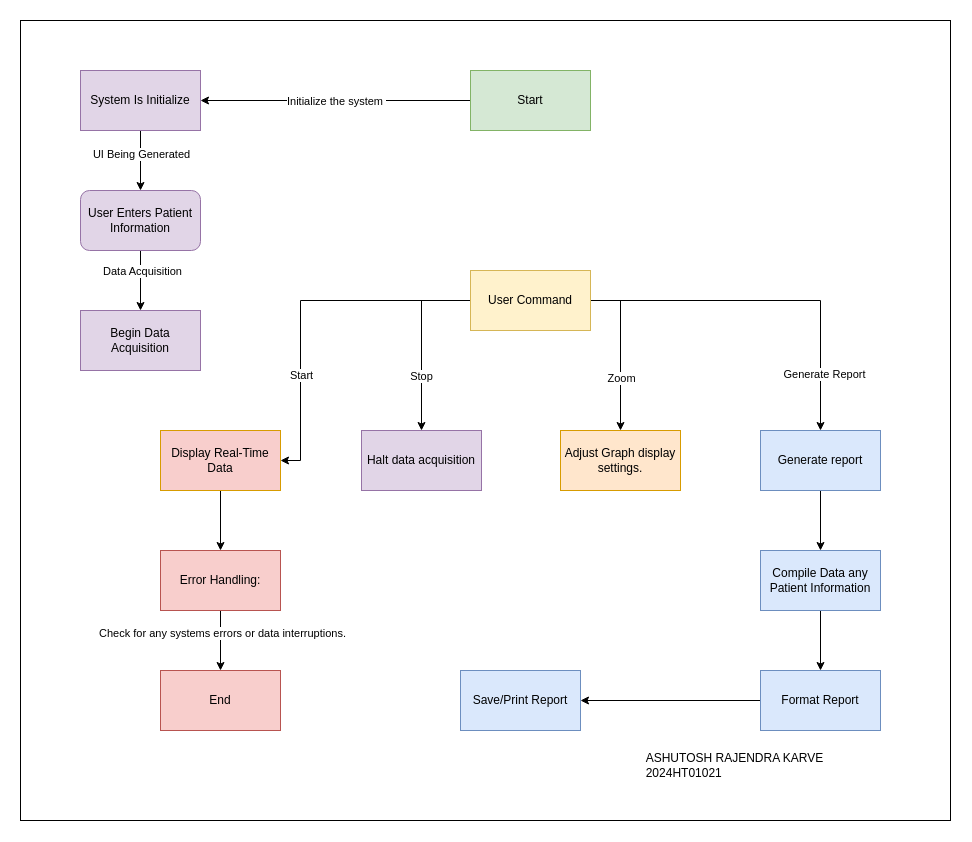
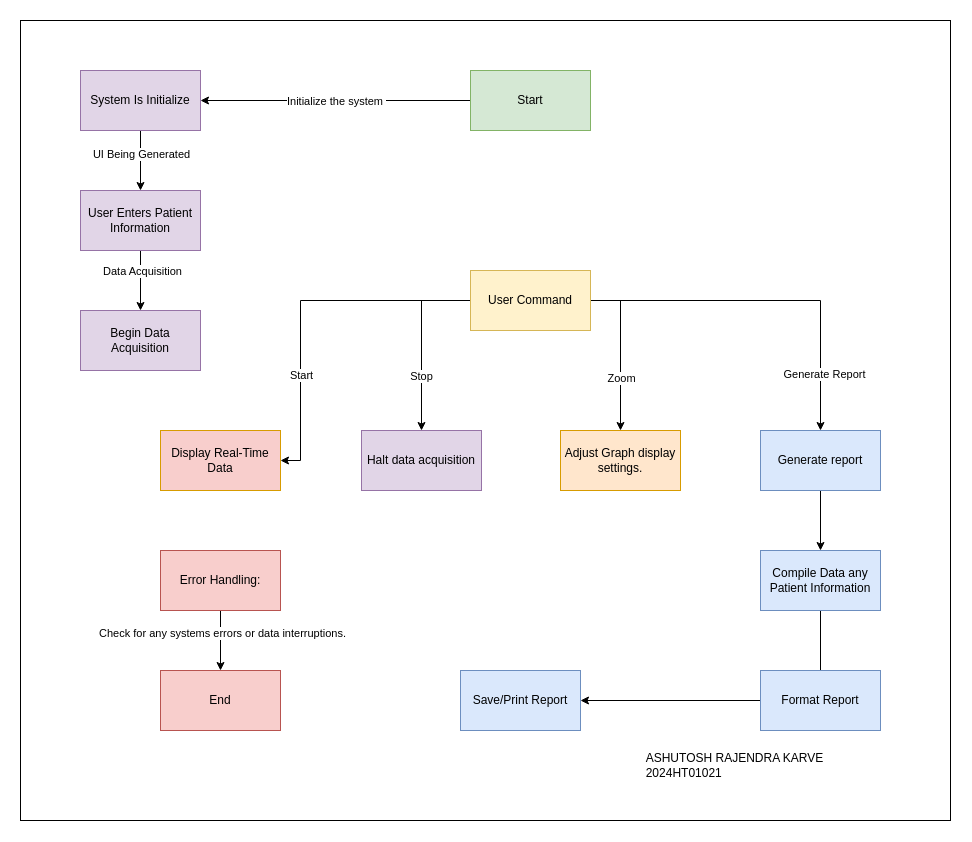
  <mxCell id="0" />
  <mxCell id="1" parent="0" />
  <mxCell id="2" value="" style="rounded=0;whiteSpace=wrap;html=1;" vertex="1" parent="1"><mxGeometry x="20" y="20" width="930" height="800" as="geometry" /></mxCell>
  <mxCell id="3" style="edgeStyle=orthogonalEdgeStyle;rounded=0;orthogonalLoop=1;jettySize=auto;html=1;entryX=0.5;entryY=0;entryDx=0;entryDy=0;" edge="1" parent="1" source="5" target="11"><mxGeometry relative="1" as="geometry" /></mxCell>
  <mxCell id="4" value="UI Being Generated" style="edgeLabel;html=1;align=center;verticalAlign=middle;resizable=0;points=[];" vertex="1" connectable="0" parent="3"><mxGeometry x="-0.22" y="-1" relative="1" as="geometry"><mxPoint x="1" as="offset" /></mxGeometry></mxCell>
  <mxCell id="5" value="System Is Initialize" style="rounded=0;whiteSpace=wrap;html=1;fillColor=#e1d5e7;strokeColor=#9673a6;" vertex="1" parent="1"><mxGeometry x="80" y="70" width="120" height="60" as="geometry" /></mxCell>
  <mxCell id="6" style="edgeStyle=orthogonalEdgeStyle;rounded=0;orthogonalLoop=1;jettySize=auto;html=1;" edge="1" parent="1" source="8" target="5"><mxGeometry relative="1" as="geometry" /></mxCell>
  <mxCell id="7" value="Initialize the system&amp;nbsp;" style="edgeLabel;html=1;align=center;verticalAlign=middle;resizable=0;points=[];" vertex="1" connectable="0" parent="6"><mxGeometry x="0.143" relative="1" as="geometry"><mxPoint x="19" as="offset" /></mxGeometry></mxCell>
  <mxCell id="8" value="Start" style="rounded=0;whiteSpace=wrap;html=1;fillColor=#d5e8d4;strokeColor=#82b366;" vertex="1" parent="1"><mxGeometry x="470" y="70" width="120" height="60" as="geometry" /></mxCell>
  <mxCell id="9" value="" style="edgeStyle=orthogonalEdgeStyle;rounded=0;orthogonalLoop=1;jettySize=auto;html=1;" edge="1" parent="1" source="11" target="12"><mxGeometry relative="1" as="geometry" /></mxCell>
  <mxCell id="10" value="Data Acquisition" style="edgeLabel;html=1;align=center;verticalAlign=middle;resizable=0;points=[];" vertex="1" connectable="0" parent="9"><mxGeometry x="-0.337" y="1" relative="1" as="geometry"><mxPoint as="offset" /></mxGeometry></mxCell>
- <mxCell id="11" value="User Enters Patient Information" style="whiteSpace=wrap;html=1;fillColor=#e1d5e7;strokeColor=#9673a6;rounded=1;" vertex="1" parent="1"><mxGeometry x="80" y="190" width="120" height="60" as="geometry" /></mxCell>
+ <mxCell id="11" value="User Enters Patient Information" style="rounded=0;whiteSpace=wrap;html=1;fillColor=#e1d5e7;strokeColor=#9673a6;" vertex="1" parent="1"><mxGeometry x="80" y="190" width="120" height="60" as="geometry" /></mxCell>
  <mxCell id="12" value="Begin Data Acquisition" style="whiteSpace=wrap;html=1;rounded=0;fillColor=#e1d5e7;strokeColor=#9673a6;" vertex="1" parent="1"><mxGeometry x="80" y="310" width="120" height="60" as="geometry" /></mxCell>
- <mxCell id="13" value="" style="edgeStyle=orthogonalEdgeStyle;rounded=0;orthogonalLoop=1;jettySize=auto;html=1;" edge="1" parent="1" source="14" target="30"><mxGeometry relative="1" as="geometry" /></mxCell>
  <mxCell id="14" value="Display Real-Time Data" style="whiteSpace=wrap;html=1;rounded=0;fillColor=#f8cecc;strokeColor=#d79b00;" vertex="1" parent="1"><mxGeometry x="160" y="430" width="120" height="60" as="geometry" /></mxCell>
  <mxCell id="15" style="edgeStyle=orthogonalEdgeStyle;rounded=0;orthogonalLoop=1;jettySize=auto;html=1;entryX=1;entryY=0.5;entryDx=0;entryDy=0;" edge="1" parent="1" source="23" target="14"><mxGeometry relative="1" as="geometry"><Array as="points"><mxPoint x="300" y="300" /><mxPoint x="300" y="460" /></Array></mxGeometry></mxCell>
  <mxCell id="16" value="Start" style="edgeLabel;html=1;align=center;verticalAlign=middle;resizable=0;points=[];" vertex="1" connectable="0" parent="15"><mxGeometry x="0.394" relative="1" as="geometry"><mxPoint as="offset" /></mxGeometry></mxCell>
  <mxCell id="17" style="edgeStyle=orthogonalEdgeStyle;rounded=0;orthogonalLoop=1;jettySize=auto;html=1;entryX=0.5;entryY=0;entryDx=0;entryDy=0;" edge="1" parent="1" source="23" target="24"><mxGeometry relative="1" as="geometry"><Array as="points"><mxPoint x="421" y="300" /></Array></mxGeometry></mxCell>
  <mxCell id="18" value="Stop" style="edgeLabel;html=1;align=center;verticalAlign=middle;resizable=0;points=[];" vertex="1" connectable="0" parent="17"><mxGeometry x="0.388" y="-1" relative="1" as="geometry"><mxPoint as="offset" /></mxGeometry></mxCell>
  <mxCell id="19" style="edgeStyle=orthogonalEdgeStyle;rounded=0;orthogonalLoop=1;jettySize=auto;html=1;entryX=0.5;entryY=0;entryDx=0;entryDy=0;" edge="1" parent="1" source="23" target="27"><mxGeometry relative="1" as="geometry" /></mxCell>
  <mxCell id="20" value="Generate Report" style="edgeLabel;html=1;align=center;verticalAlign=middle;resizable=0;points=[];" vertex="1" connectable="0" parent="19"><mxGeometry x="0.681" y="3" relative="1" as="geometry"><mxPoint as="offset" /></mxGeometry></mxCell>
  <mxCell id="21" style="edgeStyle=orthogonalEdgeStyle;rounded=0;orthogonalLoop=1;jettySize=auto;html=1;entryX=0.5;entryY=0;entryDx=0;entryDy=0;" edge="1" parent="1" source="23" target="25"><mxGeometry relative="1" as="geometry"><Array as="points"><mxPoint x="620" y="300" /></Array></mxGeometry></mxCell>
  <mxCell id="22" value="Zoom" style="edgeLabel;html=1;align=center;verticalAlign=middle;resizable=0;points=[];" vertex="1" connectable="0" parent="21"><mxGeometry x="0.332" relative="1" as="geometry"><mxPoint as="offset" /></mxGeometry></mxCell>
  <mxCell id="23" value="User Command" style="rounded=0;whiteSpace=wrap;html=1;fillColor=#fff2cc;strokeColor=#d6b656;" vertex="1" parent="1"><mxGeometry x="470" y="270" width="120" height="60" as="geometry" /></mxCell>
  <mxCell id="24" value="Halt data acquisition" style="rounded=0;whiteSpace=wrap;html=1;fillColor=#e1d5e7;strokeColor=#9673a6;" vertex="1" parent="1"><mxGeometry x="361" y="430" width="120" height="60" as="geometry" /></mxCell>
  <mxCell id="25" value="Adjust Graph display settings." style="rounded=0;whiteSpace=wrap;html=1;fillColor=#ffe6cc;strokeColor=#d79b00;" vertex="1" parent="1"><mxGeometry x="560" y="430" width="120" height="60" as="geometry" /></mxCell>
  <mxCell id="26" value="" style="edgeStyle=orthogonalEdgeStyle;rounded=0;orthogonalLoop=1;jettySize=auto;html=1;" edge="1" parent="1" source="27" target="33"><mxGeometry relative="1" as="geometry" /></mxCell>
  <mxCell id="27" value="Generate report" style="rounded=0;whiteSpace=wrap;html=1;fillColor=#dae8fc;strokeColor=#6c8ebf;" vertex="1" parent="1"><mxGeometry x="760" y="430" width="120" height="60" as="geometry" /></mxCell>
  <mxCell id="28" value="" style="edgeStyle=orthogonalEdgeStyle;rounded=0;orthogonalLoop=1;jettySize=auto;html=1;" edge="1" parent="1" source="30" target="31"><mxGeometry relative="1" as="geometry" /></mxCell>
  <mxCell id="29" value="Check for any systems errors or data interruptions." style="edgeLabel;html=1;align=center;verticalAlign=middle;resizable=0;points=[];" vertex="1" connectable="0" parent="28"><mxGeometry x="-0.22" y="1" relative="1" as="geometry"><mxPoint y="-1" as="offset" /></mxGeometry></mxCell>
  <mxCell id="30" value="Error Handling:" style="whiteSpace=wrap;html=1;rounded=0;fillColor=#f8cecc;strokeColor=#b85450;" vertex="1" parent="1"><mxGeometry x="160" y="550" width="120" height="60" as="geometry" /></mxCell>
  <mxCell id="31" value="End" style="whiteSpace=wrap;html=1;rounded=0;fillColor=#f8cecc;strokeColor=#b85450;" vertex="1" parent="1"><mxGeometry x="160" y="670" width="120" height="60" as="geometry" /></mxCell>
- <mxCell id="32" value="" style="edgeStyle=orthogonalEdgeStyle;rounded=0;orthogonalLoop=1;jettySize=auto;html=1;" edge="1" parent="1" source="33" target="35"><mxGeometry relative="1" as="geometry" /></mxCell>
+ <mxCell id="32" value="" style="edgeStyle=orthogonalEdgeStyle;rounded=0;orthogonalLoop=1;jettySize=auto;html=1;endArrow=none;" edge="1" parent="1" source="33" target="35"><mxGeometry relative="1" as="geometry" /></mxCell>
  <mxCell id="33" value="Compile Data any Patient Information" style="whiteSpace=wrap;html=1;rounded=0;fillColor=#dae8fc;strokeColor=#6c8ebf;" vertex="1" parent="1"><mxGeometry x="760" y="550" width="120" height="60" as="geometry" /></mxCell>
  <mxCell id="34" value="" style="edgeStyle=orthogonalEdgeStyle;rounded=0;orthogonalLoop=1;jettySize=auto;html=1;" edge="1" parent="1" source="35" target="36"><mxGeometry relative="1" as="geometry" /></mxCell>
  <mxCell id="35" value="Format Report" style="whiteSpace=wrap;html=1;rounded=0;fillColor=#dae8fc;strokeColor=#6c8ebf;" vertex="1" parent="1"><mxGeometry x="760" y="670" width="120" height="60" as="geometry" /></mxCell>
  <mxCell id="36" value="Save/Print Report" style="whiteSpace=wrap;html=1;rounded=0;fillColor=#dae8fc;strokeColor=#6c8ebf;" vertex="1" parent="1"><mxGeometry x="460" y="670" width="120" height="60" as="geometry" /></mxCell>
  <mxCell id="37" value="ASHUTOSH RAJENDRA KARVE&lt;br&gt;&lt;div style=&quot;text-align: left;&quot;&gt;&lt;span style=&quot;background-color: initial;&quot;&gt;2024HT01021&lt;/span&gt;&lt;/div&gt;" style="text;html=1;align=center;verticalAlign=middle;whiteSpace=wrap;rounded=0;" vertex="1" parent="1"><mxGeometry x="640" y="750" width="189" height="30" as="geometry" /></mxCell>
